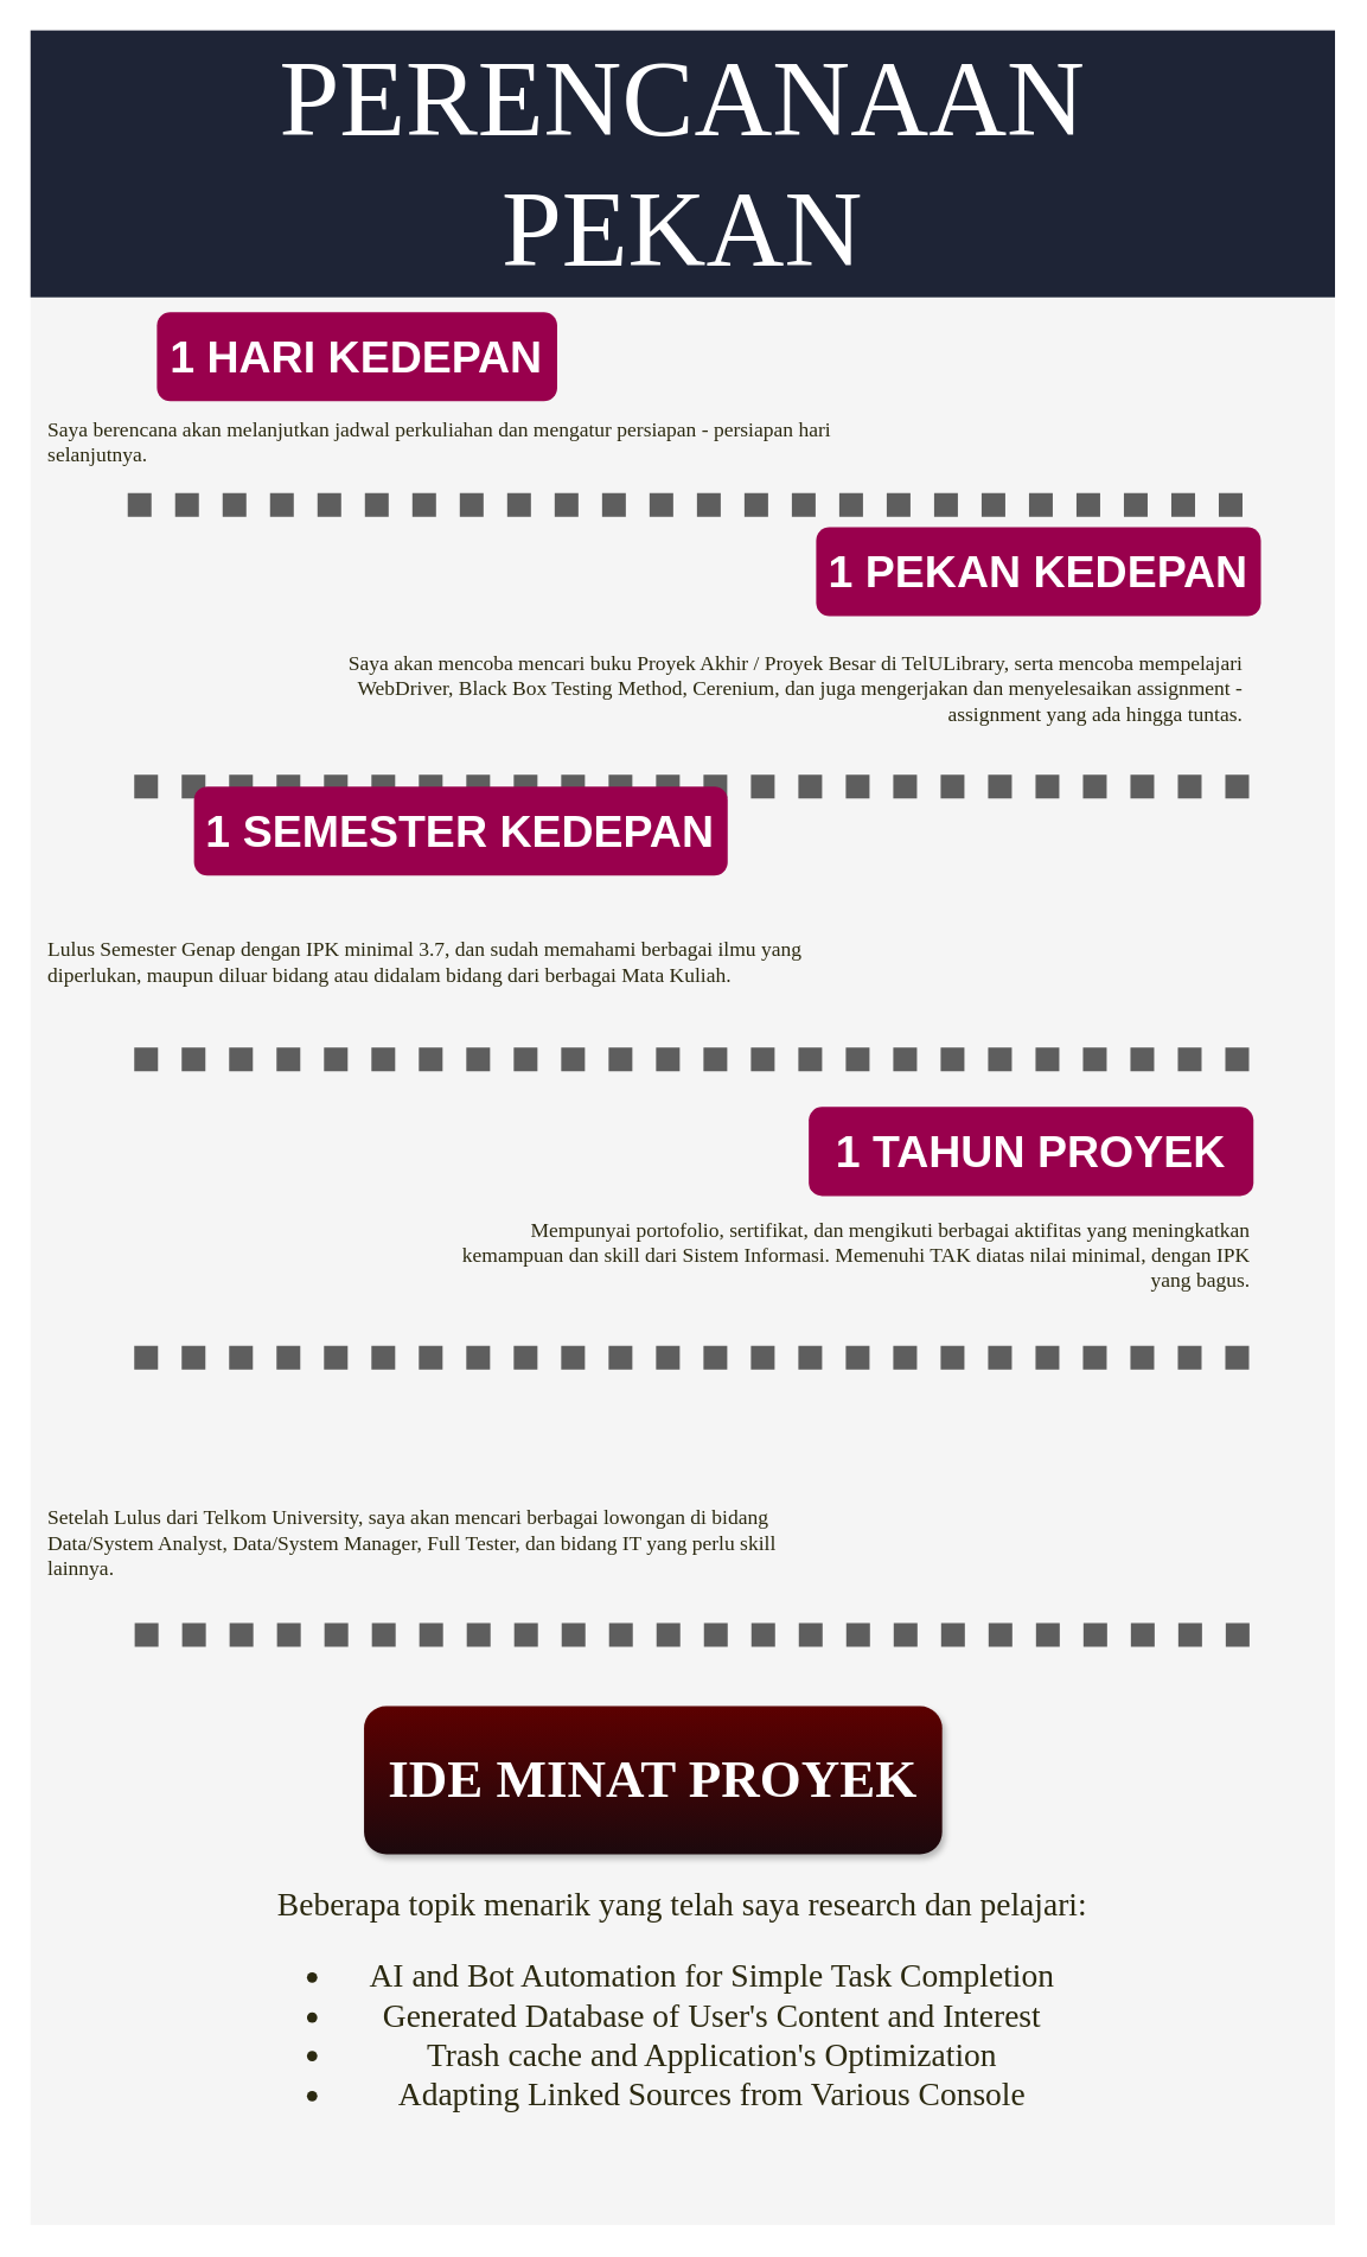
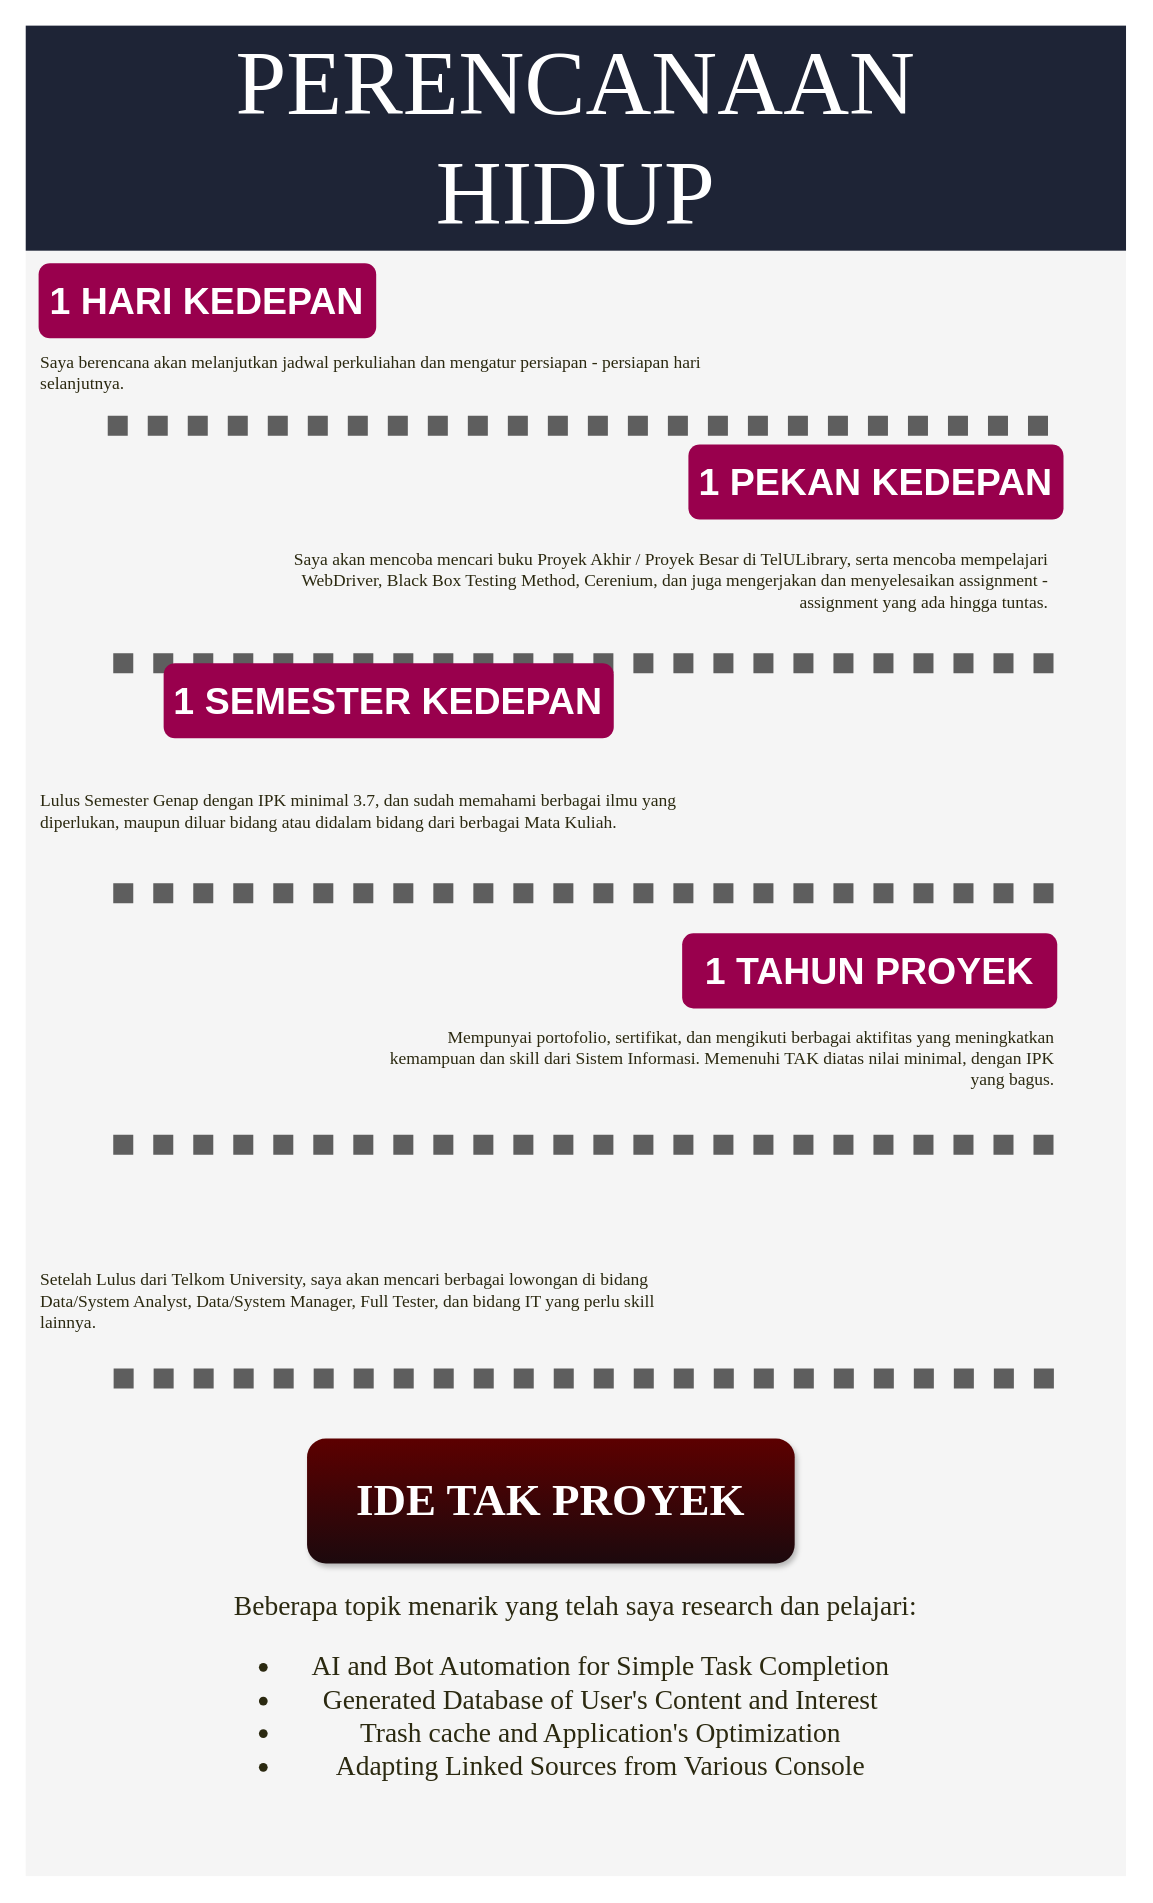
  <mxCell id="0" style=";html=1;" />
  <mxCell id="1" style=";html=1;" parent="0" />
  <mxCell id="2" value="" style="whiteSpace=wrap;html=1;rounded=0;shadow=0;dashed=0;strokeColor=none;strokeWidth=4;fillColor=#F5F5F5;gradientColor=none;fontFamily=Helvetica;fontSize=100;fontColor=#FFFFFF;align=center;" parent="1" vertex="1"><mxGeometry x="20" y="190" width="880" height="1310" as="geometry" /></mxCell>
- <mxCell id="3" value="PERENCANAAN&lt;br style=&quot;font-size: 73px;&quot;&gt;PEKAN" style="whiteSpace=wrap;html=1;rounded=0;shadow=0;dashed=0;strokeColor=none;strokeWidth=4;fillColor=#1E2436;gradientColor=none;fontFamily=Times New Roman;fontSize=73;fontColor=#FFFFFF;align=center;fontStyle=0;labelBackgroundColor=none;labelBorderColor=none;" parent="1" vertex="1"><mxGeometry x="20" y="20" width="880" height="180" as="geometry" /></mxCell>
+ <mxCell id="3" value="PERENCANAAN&lt;br style=&quot;font-size: 73px;&quot;&gt;HIDUP" style="whiteSpace=wrap;html=1;rounded=0;shadow=0;dashed=0;strokeColor=none;strokeWidth=4;fillColor=#1E2436;gradientColor=none;fontFamily=Times New Roman;fontSize=73;fontColor=#FFFFFF;align=center;fontStyle=0;labelBackgroundColor=none;labelBorderColor=none;" parent="1" vertex="1"><mxGeometry x="20" y="20" width="880" height="180" as="geometry" /></mxCell>
  <mxCell id="4" value="" style="endArrow=none;html=1;dashed=1;dashPattern=1 1;labelBackgroundColor=none;strokeColor=#5E5E5E;fontFamily=Helvetica;fontSize=100;fontColor=#FFFFFF;strokeWidth=16;" parent="1" edge="1"><mxGeometry width="50" height="50" relative="1" as="geometry"><mxPoint x="85.588" y="340" as="sourcePoint" /><mxPoint x="845" y="340" as="targetPoint" /></mxGeometry></mxCell>
- <mxCell id="5" value="1 HARI KEDEPAN" style="whiteSpace=wrap;html=1;rounded=1;shadow=0;dashed=0;strokeColor=none;strokeWidth=4;fillColor=#99004D;gradientColor=none;fontFamily=Helvetica;fontSize=30;fontColor=#FFFFFF;align=center;fontStyle=1" parent="1" vertex="1"><mxGeometry x="105.3" y="210" width="270" height="60" as="geometry" /></mxCell>
+ <mxCell id="5" value="1 HARI KEDEPAN" style="whiteSpace=wrap;html=1;rounded=1;shadow=0;dashed=0;strokeColor=none;strokeWidth=4;fillColor=#99004D;gradientColor=none;fontFamily=Helvetica;fontSize=30;fontColor=#FFFFFF;align=center;fontStyle=1" parent="1" vertex="1"><mxGeometry x="30.3" y="210" width="270" height="60" as="geometry" /></mxCell>
  <mxCell id="6" value="Saya berencana akan melanjutkan jadwal perkuliahan dan mengatur persiapan - persiapan hari selanjutnya." style="text;spacingTop=-5;fillColor=#ffffff;whiteSpace=wrap;html=1;align=left;fontSize=14;fontFamily=Verdana;fillColor=none;strokeColor=none;rounded=0;shadow=0;dashed=0;fontColor=#2B2910;" parent="1" vertex="1"><mxGeometry x="30.3" y="280" width="535" height="40" as="geometry" /></mxCell>
  <mxCell id="7" value="" style="endArrow=none;html=1;dashed=1;dashPattern=1 1;labelBackgroundColor=none;strokeColor=#5E5E5E;fontFamily=Helvetica;fontSize=100;fontColor=#FFFFFF;strokeWidth=16;" parent="1" edge="1"><mxGeometry width="50" height="50" relative="1" as="geometry"><mxPoint x="89.998" y="530" as="sourcePoint" /><mxPoint x="849.41" y="530" as="targetPoint" /></mxGeometry></mxCell>
  <mxCell id="8" value="1 PEKAN KEDEPAN" style="whiteSpace=wrap;html=1;rounded=1;shadow=0;dashed=0;strokeColor=none;strokeWidth=4;fillColor=#99004D;gradientColor=none;fontFamily=Helvetica;fontSize=30;fontColor=#FFFFFF;align=center;fontStyle=1" parent="1" vertex="1"><mxGeometry x="550" y="355" width="300" height="60" as="geometry" /></mxCell>
  <mxCell id="9" value="Saya akan mencoba mencari buku Proyek Akhir / Proyek Besar di TelULibrary, serta mencoba mempelajari WebDriver, Black Box Testing Method, Cerenium, dan juga mengerjakan dan menyelesaikan assignment - assignment yang ada hingga tuntas." style="text;spacingTop=-5;fillColor=#ffffff;whiteSpace=wrap;html=1;align=right;fontSize=14;fontFamily=Verdana;fillColor=none;strokeColor=none;rounded=0;shadow=0;dashed=0;fontColor=#2B2910;" parent="1" vertex="1"><mxGeometry x="220" y="438" width="620" height="60" as="geometry" /></mxCell>
  <mxCell id="10" value="" style="endArrow=none;html=1;dashed=1;dashPattern=1 1;labelBackgroundColor=none;strokeColor=#5E5E5E;fontFamily=Helvetica;fontSize=100;fontColor=#FFFFFF;strokeWidth=16;" parent="1" edge="1"><mxGeometry width="50" height="50" relative="1" as="geometry"><mxPoint x="89.998" y="714" as="sourcePoint" /><mxPoint x="849.41" y="714" as="targetPoint" /></mxGeometry></mxCell>
  <mxCell id="11" value="1 SEMESTER KEDEPAN" style="whiteSpace=wrap;html=1;rounded=1;shadow=0;dashed=0;strokeColor=none;strokeWidth=4;fillColor=#99004D;gradientColor=none;fontFamily=Helvetica;fontSize=30;fontColor=#FFFFFF;align=center;fontStyle=1" parent="1" vertex="1"><mxGeometry x="130.3" y="530" width="360" height="60" as="geometry" /></mxCell>
  <mxCell id="12" value="Lulus Semester Genap dengan IPK minimal 3.7, dan sudah memahami berbagai ilmu yang diperlukan, maupun diluar bidang atau didalam bidang dari berbagai Mata Kuliah." style="text;spacingTop=-5;fillColor=#ffffff;whiteSpace=wrap;html=1;align=left;fontSize=14;fontFamily=Verdana;fillColor=none;strokeColor=none;rounded=0;shadow=0;dashed=0;fontColor=#2B2910;" parent="1" vertex="1"><mxGeometry x="30.3" y="631" width="535" height="60" as="geometry" /></mxCell>
  <mxCell id="13" value="1 TAHUN PROYEK" style="whiteSpace=wrap;html=1;rounded=1;shadow=0;dashed=0;strokeColor=none;strokeWidth=4;fillColor=#99004D;gradientColor=none;fontFamily=Helvetica;fontSize=30;fontColor=#FFFFFF;align=center;fontStyle=1" parent="1" vertex="1"><mxGeometry x="545" y="746" width="300" height="60" as="geometry" /></mxCell>
  <mxCell id="14" value="Mempunyai portofolio, sertifikat, dan mengikuti berbagai aktifitas yang meningkatkan kemampuan dan skill dari Sistem Informasi. Memenuhi TAK diatas nilai minimal, dengan IPK yang bagus." style="text;spacingTop=-5;fillColor=#ffffff;whiteSpace=wrap;html=1;align=right;fontSize=14;fontFamily=Verdana;fillColor=none;strokeColor=none;rounded=0;shadow=0;dashed=0;fontColor=#2B2910;" parent="1" vertex="1"><mxGeometry x="310" y="820" width="535" height="60" as="geometry" /></mxCell>
  <mxCell id="15" value="" style="endArrow=none;html=1;dashed=1;dashPattern=1 1;labelBackgroundColor=none;strokeColor=#5E5E5E;fontFamily=Helvetica;fontSize=100;fontColor=#FFFFFF;strokeWidth=16;" edge="1" parent="1"><mxGeometry width="50" height="50" relative="1" as="geometry"><mxPoint x="89.998" y="915" as="sourcePoint" /><mxPoint x="849.41" y="915" as="targetPoint" /></mxGeometry></mxCell>
  <mxCell id="16" value="Setelah Lulus dari Telkom University, saya akan mencari berbagai lowongan di bidang Data/System Analyst, Data/System Manager, Full Tester, dan bidang IT yang perlu skill lainnya." style="text;spacingTop=-5;fillColor=#ffffff;whiteSpace=wrap;html=1;align=left;fontSize=14;fontFamily=Verdana;fillColor=none;strokeColor=none;rounded=0;shadow=0;dashed=0;fontColor=#2B2910;" vertex="1" parent="1"><mxGeometry x="30.3" y="1014" width="535" height="60" as="geometry" /></mxCell>
  <mxCell id="17" value="" style="endArrow=none;html=1;dashed=1;dashPattern=1 1;labelBackgroundColor=none;strokeColor=#5E5E5E;fontFamily=Helvetica;fontSize=100;fontColor=#FFFFFF;strokeWidth=16;rounded=1;" edge="1" parent="1"><mxGeometry width="50" height="50" relative="1" as="geometry"><mxPoint x="90.298" y="1102" as="sourcePoint" /><mxPoint x="849.71" y="1102" as="targetPoint" /></mxGeometry></mxCell>
- <mxCell id="18" value="IDE MINAT PROYEK" style="whiteSpace=wrap;html=1;rounded=1;shadow=1;dashed=0;strokeColor=none;strokeWidth=4;fillColor=#5C0000;gradientColor=#1C090D;fontFamily=Lucida Console;fontSize=36;fontColor=#FFFFFF;align=center;fontStyle=1;glass=0;" vertex="1" parent="1"><mxGeometry x="245" y="1150" width="390" height="100" as="geometry" /></mxCell>
+ <mxCell id="18" value="IDE TAK PROYEK" style="whiteSpace=wrap;html=1;rounded=1;shadow=1;dashed=0;strokeColor=none;strokeWidth=4;fillColor=#5C0000;gradientColor=#1C090D;fontFamily=Lucida Console;fontSize=36;fontColor=#FFFFFF;align=center;fontStyle=1;glass=0;" vertex="1" parent="1"><mxGeometry x="245" y="1150" width="390" height="100" as="geometry" /></mxCell>
  <mxCell id="19" value="Beberapa topik menarik yang telah saya research dan pelajari:&lt;br style=&quot;font-size: 22px;&quot;&gt;&lt;ul style=&quot;font-size: 22px;&quot;&gt;&lt;li style=&quot;font-size: 22px;&quot;&gt;AI and Bot Automation for Simple Task Completion&lt;/li&gt;&lt;li style=&quot;font-size: 22px;&quot;&gt;Generated Database of User's Content and Interest&lt;/li&gt;&lt;li style=&quot;font-size: 22px;&quot;&gt;Trash cache and Application's Optimization&lt;/li&gt;&lt;li style=&quot;font-size: 22px;&quot;&gt;Adapting Linked Sources from Various Console&lt;/li&gt;&lt;/ul&gt;" style="text;spacingTop=-5;fillColor=#ffffff;whiteSpace=wrap;html=1;align=center;fontSize=22;fontFamily=Verdana;fillColor=none;strokeColor=none;rounded=0;shadow=0;dashed=0;fontColor=#2B2910;" vertex="1" parent="1"><mxGeometry x="105" y="1270" width="710" height="150" as="geometry" /></mxCell>
